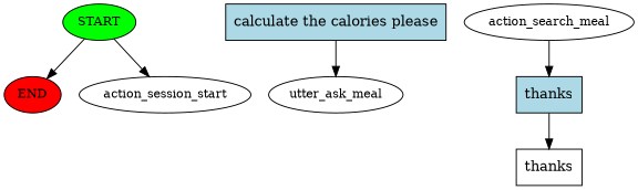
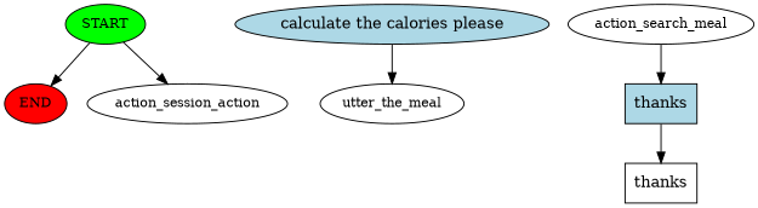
  digraph {
    node [fontsize=12]
    n1 [fillcolor=green label=START style=filled]
    n2 [fillcolor=red label=END style=filled]
-   n3 [label=action_session_start]
-   n4 [fillcolor=lightblue label="calculate the calories please" shape=rect style=filled fontsize=""]
-   n5 [label=utter_ask_meal]
+   n3 [label=action_session_action]
+   n4 [fillcolor=lightblue label="calculate the calories please" shape=ellipse style=filled fontsize=""]
+   n5 [label=utter_the_meal]
    n6 [label=action_search_meal]
    n7 [fillcolor=lightblue label=thanks shape=rect style=filled fontsize=""]
    n8 [label=thanks shape=rect fontsize=""]
    n1 -> n2
    n1 -> n3
    n4 -> n5
    n6 -> n7
    n7 -> n8
  }
